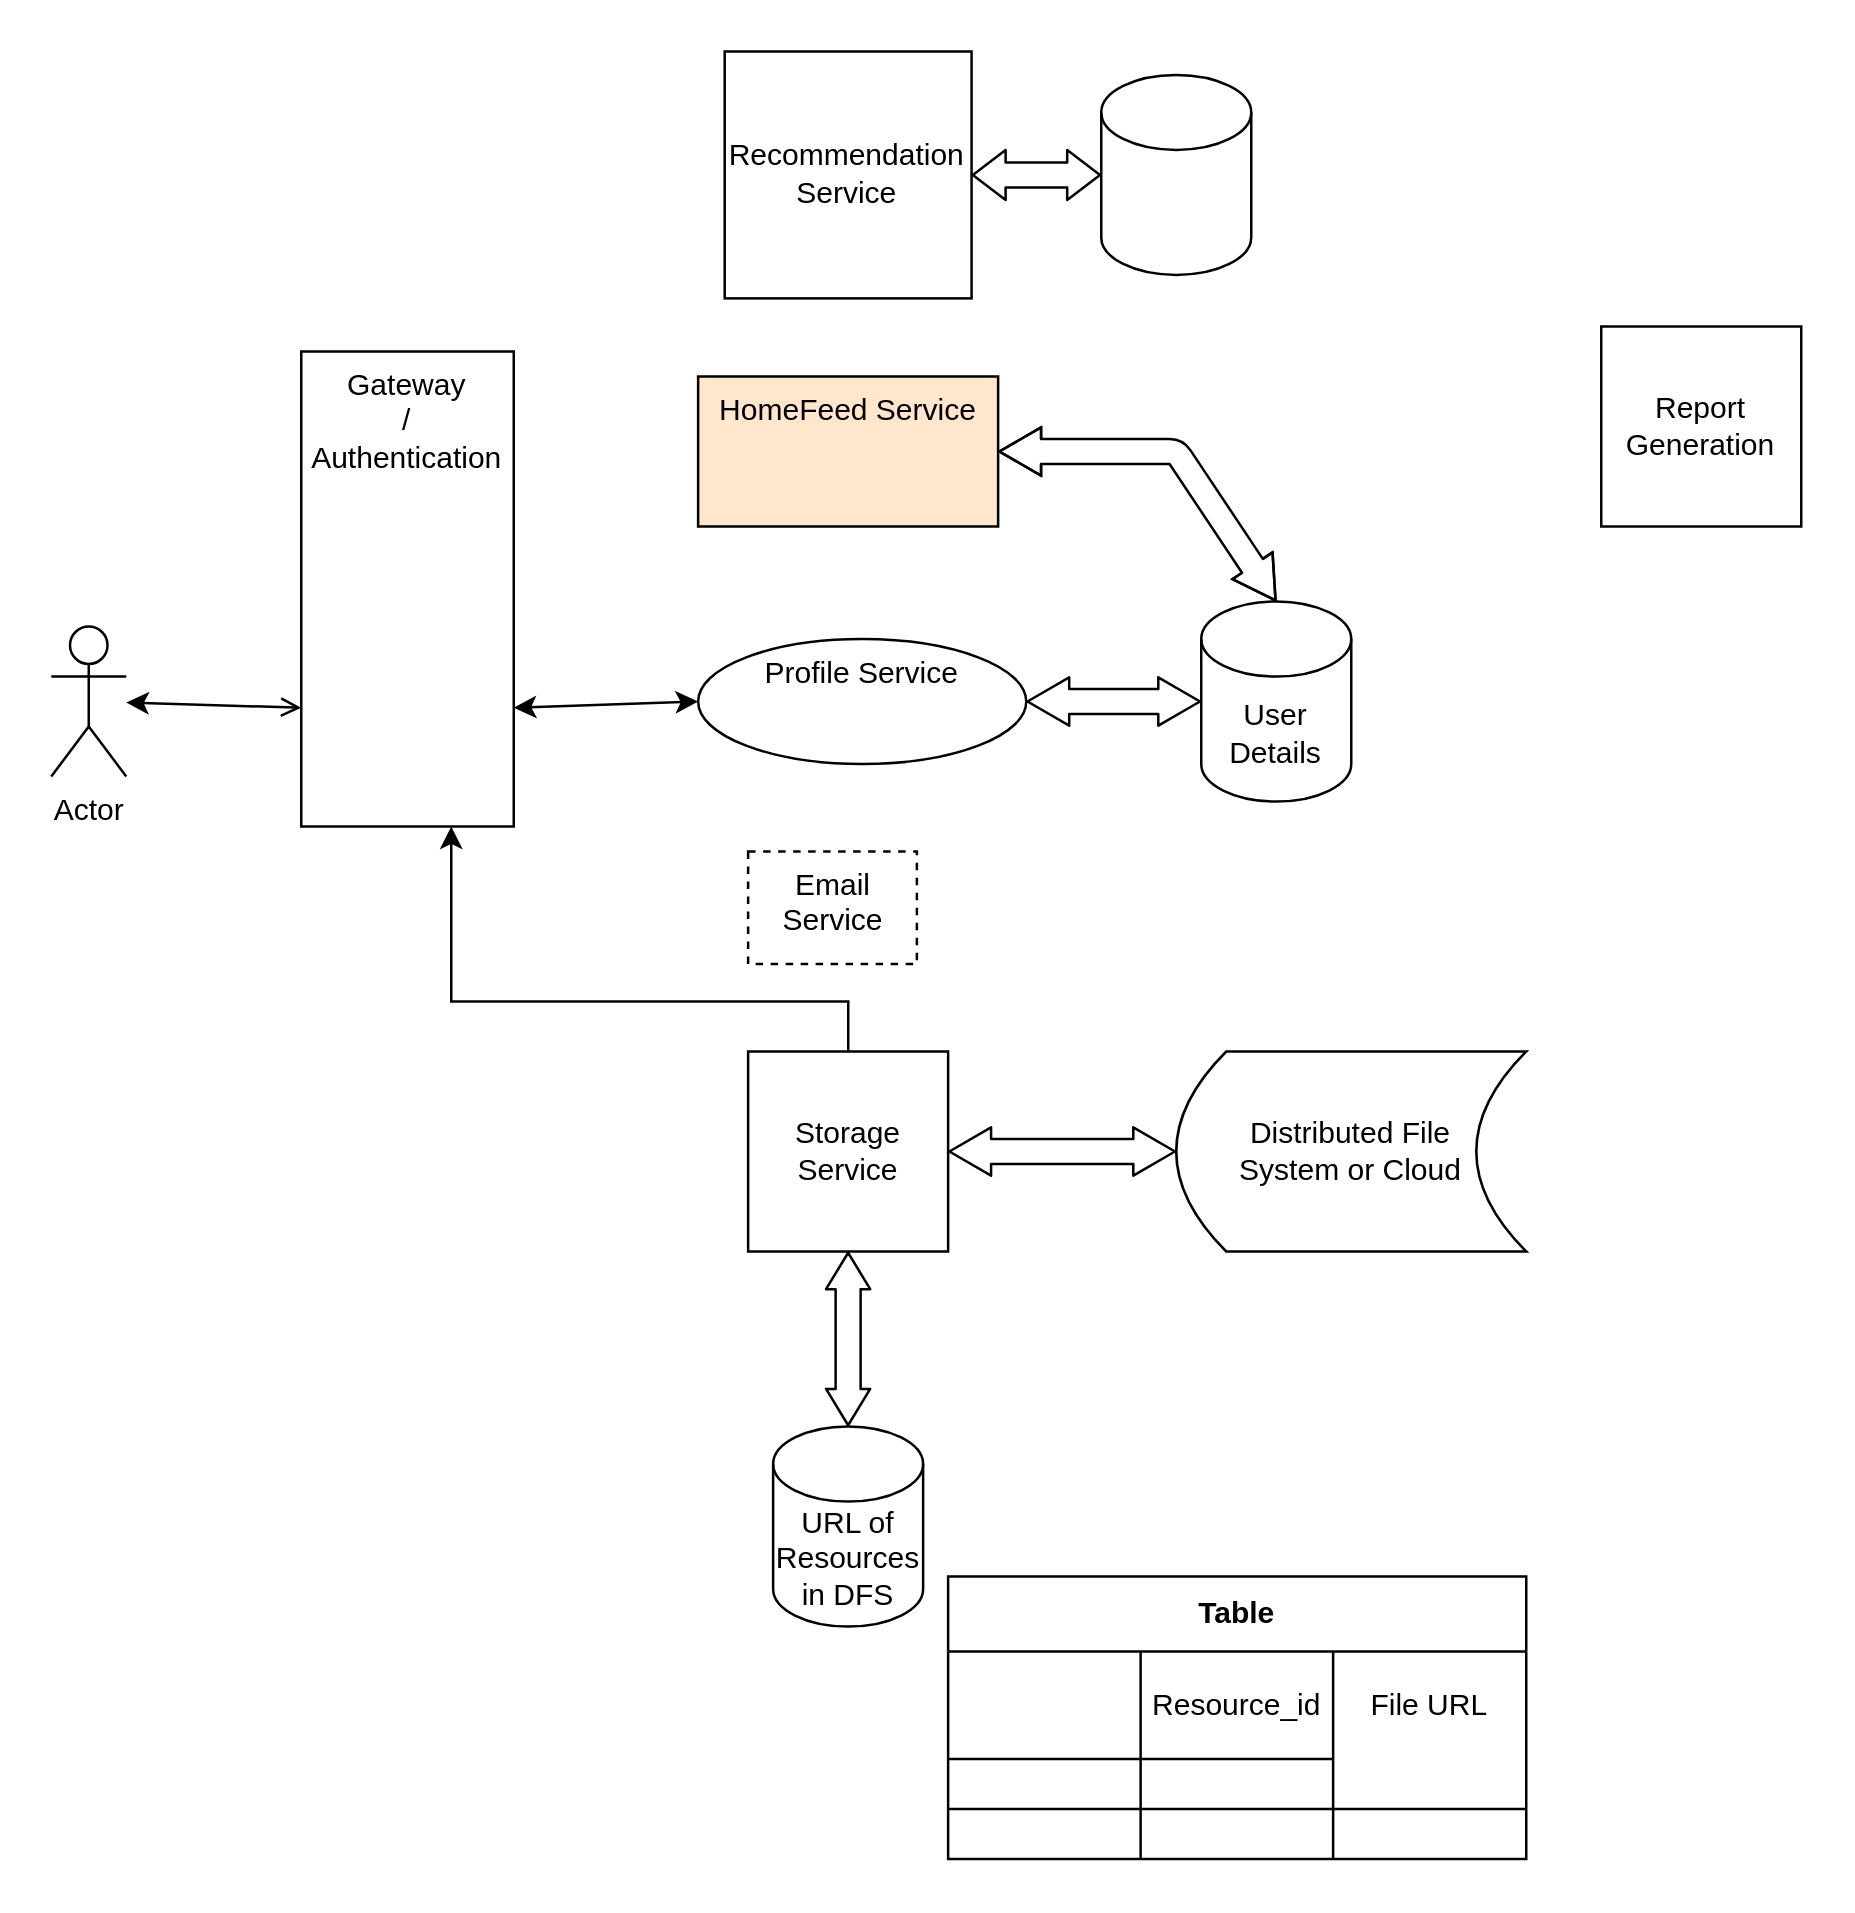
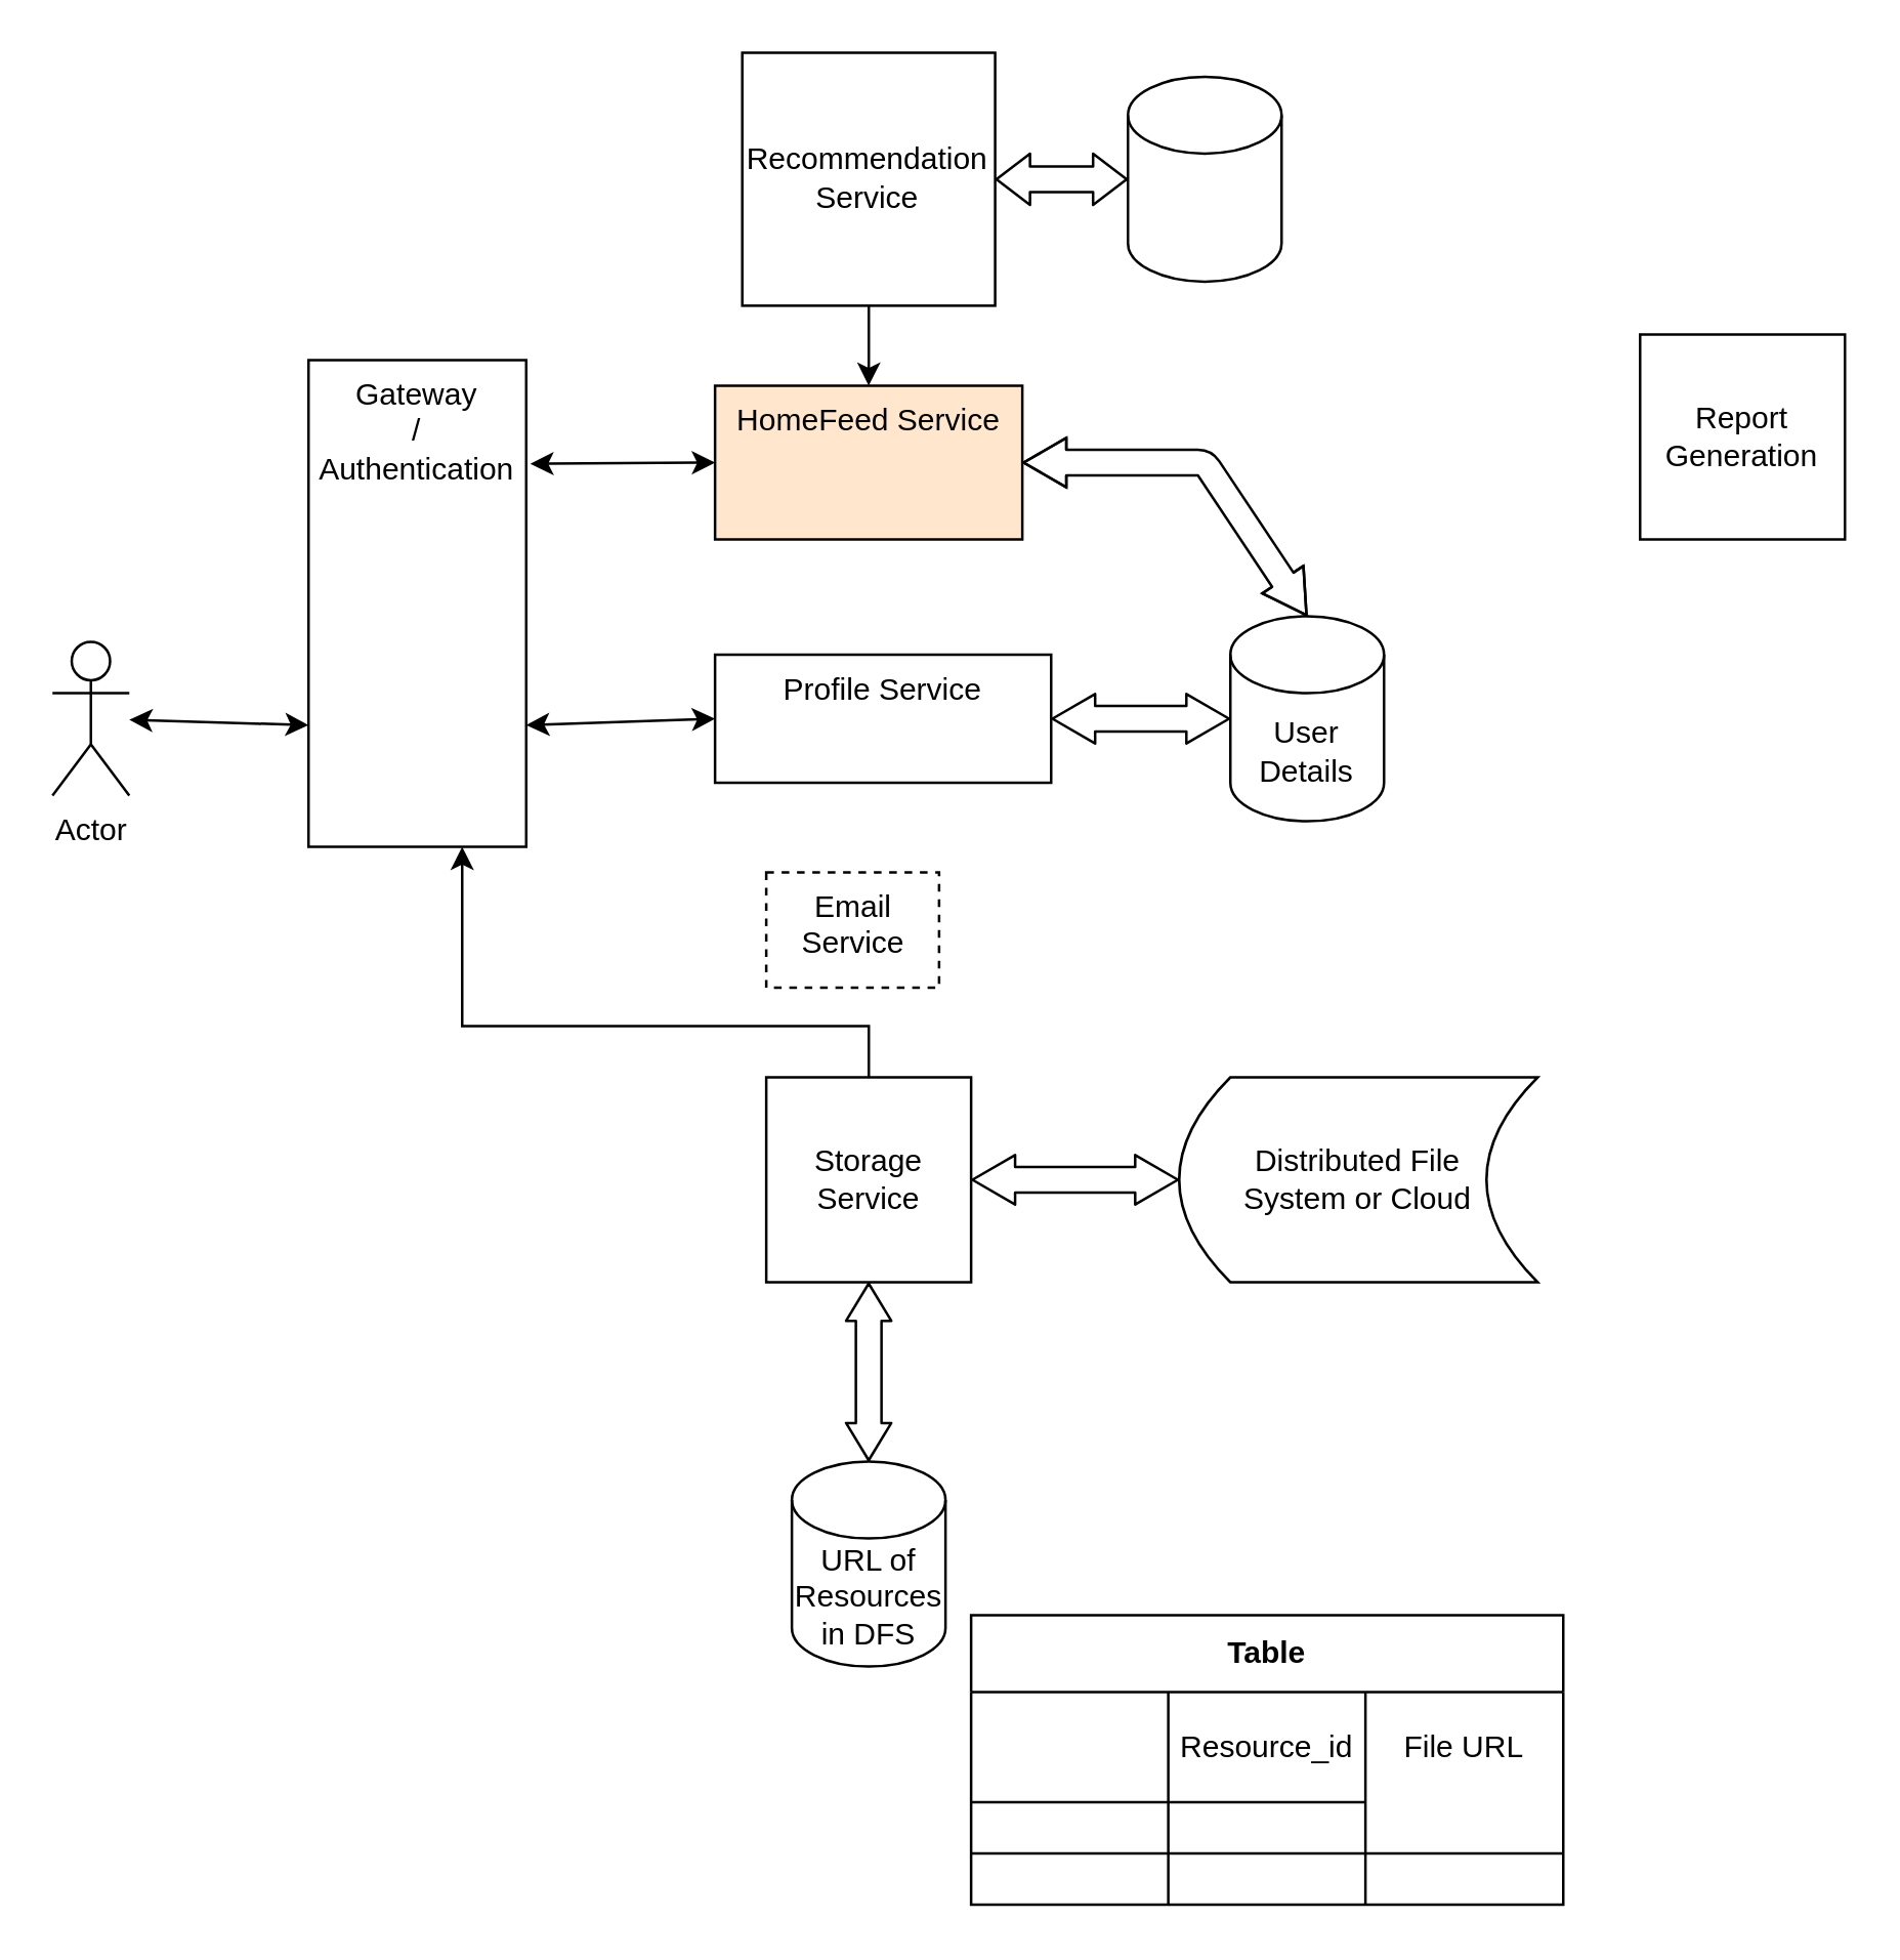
  <mxCell id="0" />
  <mxCell id="1" parent="0" />
  <mxCell id="2" value="Actor" style="shape=umlActor;verticalLabelPosition=bottom;verticalAlign=top;html=1;outlineConnect=0;" parent="1" vertex="1"><mxGeometry x="20" y="250" width="30" height="60" as="geometry" /></mxCell>
  <mxCell id="3" value="Gateway&lt;br&gt;/&lt;br&gt;Authentication" style="whiteSpace=wrap;html=1;verticalAlign=top;" parent="1" vertex="1"><mxGeometry x="120" y="140" width="85" height="190" as="geometry" /></mxCell>
- <mxCell id="4" value="Profile Service" style="ellipse;whiteSpace=wrap;html=1;verticalAlign=top;" parent="1" vertex="1"><mxGeometry x="278.75" y="255" width="131.25" height="50" as="geometry" /></mxCell>
+ <mxCell id="4" value="Profile Service" style="whiteSpace=wrap;html=1;verticalAlign=top;" parent="1" vertex="1"><mxGeometry x="278.75" y="255" width="131.25" height="50" as="geometry" /></mxCell>
  <mxCell id="5" value="HomeFeed Service" style="whiteSpace=wrap;html=1;verticalAlign=top;fillColor=#ffe6cc;" parent="1" vertex="1"><mxGeometry x="278.75" y="150" width="120" height="60" as="geometry" /></mxCell>
  <mxCell id="6" value="Email Service" style="whiteSpace=wrap;html=1;verticalAlign=top;dashed=1;" parent="1" vertex="1"><mxGeometry x="298.75" y="340" width="67.5" height="45" as="geometry" /></mxCell>
  <mxCell id="7" value="User Details" style="shape=cylinder3;whiteSpace=wrap;html=1;boundedLbl=1;backgroundOutline=1;size=15;" parent="1" vertex="1"><mxGeometry x="480" y="240" width="60" height="80" as="geometry" /></mxCell>
  <mxCell id="8" style="edgeStyle=orthogonalEdgeStyle;rounded=0;orthogonalLoop=1;jettySize=auto;html=1;" parent="1" source="9" edge="1"><mxGeometry relative="1" as="geometry"><mxPoint x="180" y="330" as="targetPoint" /><Array as="points"><mxPoint x="339" y="400" /><mxPoint x="180" y="400" /></Array></mxGeometry></mxCell>
  <mxCell id="9" value="Storage Service&lt;br&gt;" style="whiteSpace=wrap;html=1;aspect=fixed;" parent="1" vertex="1"><mxGeometry x="298.75" y="420" width="80" height="80" as="geometry" /></mxCell>
  <mxCell id="10" value="" style="shape=flexArrow;endArrow=classic;startArrow=classic;html=1;exitX=1;exitY=0.5;exitDx=0;exitDy=0;entryX=0;entryY=0.5;entryDx=0;entryDy=0;entryPerimeter=0;endWidth=8.333;endSize=5.225;startWidth=8.333;startSize=5.225;" parent="1" source="4" target="7" edge="1"><mxGeometry width="100" height="100" relative="1" as="geometry"><mxPoint x="380" y="370" as="sourcePoint" /><mxPoint x="480" y="270" as="targetPoint" /></mxGeometry></mxCell>
  <mxCell id="11" value="" style="shape=flexArrow;endArrow=classic;startArrow=classic;html=1;entryX=0.5;entryY=0;entryDx=0;entryDy=0;entryPerimeter=0;endWidth=8.333;endSize=5.225;startWidth=8.333;startSize=5.225;exitX=1;exitY=0.5;exitDx=0;exitDy=0;" parent="1" source="5" target="7" edge="1"><mxGeometry width="100" height="100" relative="1" as="geometry"><mxPoint x="393" y="180" as="sourcePoint" /><mxPoint x="480" y="179.58" as="targetPoint" /><Array as="points"><mxPoint x="470" y="180" /></Array></mxGeometry></mxCell>
  <mxCell id="12" value="" style="shape=flexArrow;endArrow=classic;startArrow=classic;html=1;entryX=0;entryY=0.5;entryDx=0;entryDy=0;entryPerimeter=0;endWidth=8.333;endSize=5.225;startWidth=8.333;startSize=5.225;" parent="1" source="9" target="13" edge="1"><mxGeometry width="100" height="100" relative="1" as="geometry"><mxPoint x="378.75" y="459.58" as="sourcePoint" /><mxPoint x="466.25" y="459.58" as="targetPoint" /></mxGeometry></mxCell>
- <mxCell id="13" value="Distributed File &lt;br&gt;System or Cloud" style="shape=dataStorage;whiteSpace=wrap;html=1;fixedSize=1;" parent="1" vertex="1"><mxGeometry x="470" y="420" width="140" height="80" as="geometry" /></mxCell>
+ <mxCell id="13" value="Distributed File &lt;br&gt;System or Cloud" style="shape=dataStorage;whiteSpace=wrap;html=1;fixedSize=1;" parent="1" vertex="1"><mxGeometry x="460" y="420" width="140" height="80" as="geometry" /></mxCell>
  <mxCell id="14" value="" style="shape=flexArrow;endArrow=classic;startArrow=classic;html=1;entryX=0.5;entryY=1;entryDx=0;entryDy=0;endWidth=6.667;endSize=4.517;startWidth=6.667;startSize=4.517;exitX=0.5;exitY=0;exitDx=0;exitDy=0;exitPerimeter=0;" parent="1" source="15" target="9" edge="1"><mxGeometry width="100" height="100" relative="1" as="geometry"><mxPoint x="340" y="570" as="sourcePoint" /><mxPoint x="400" y="510" as="targetPoint" /></mxGeometry></mxCell>
  <mxCell id="15" value="URL of Resources in DFS" style="shape=cylinder3;whiteSpace=wrap;html=1;boundedLbl=1;backgroundOutline=1;size=15;" parent="1" vertex="1"><mxGeometry x="308.75" y="570" width="60" height="80" as="geometry" /></mxCell>
+ <mxCell id="16" value="" style="endArrow=classic;startArrow=classic;html=1;exitX=1.019;exitY=0.213;exitDx=0;exitDy=0;exitPerimeter=0;entryX=0;entryY=0.5;entryDx=0;entryDy=0;" parent="1" source="3" target="5" edge="1"><mxGeometry width="50" height="50" relative="1" as="geometry"><mxPoint x="300" y="450" as="sourcePoint" /><mxPoint x="350" y="400" as="targetPoint" /></mxGeometry></mxCell>
  <mxCell id="17" value="" style="endArrow=classic;startArrow=classic;html=1;exitX=1;exitY=0.75;exitDx=0;exitDy=0;entryX=0;entryY=0.5;entryDx=0;entryDy=0;" parent="1" source="3" target="4" edge="1"><mxGeometry width="50" height="50" relative="1" as="geometry"><mxPoint x="300" y="450" as="sourcePoint" /><mxPoint x="350" y="400" as="targetPoint" /></mxGeometry></mxCell>
- <mxCell id="18" value="" style="endArrow=open;startArrow=classic;html=1;entryX=0;entryY=0.75;entryDx=0;entryDy=0;" parent="1" source="2" target="3" edge="1"><mxGeometry width="50" height="50" relative="1" as="geometry"><mxPoint x="300" y="450" as="sourcePoint" /><mxPoint x="350" y="400" as="targetPoint" /></mxGeometry></mxCell>
+ <mxCell id="18" value="" style="endArrow=classic;startArrow=classic;html=1;entryX=0;entryY=0.75;entryDx=0;entryDy=0;" parent="1" source="2" target="3" edge="1"><mxGeometry width="50" height="50" relative="1" as="geometry"><mxPoint x="300" y="450" as="sourcePoint" /><mxPoint x="350" y="400" as="targetPoint" /></mxGeometry></mxCell>
+ <mxCell id="19" style="edgeStyle=orthogonalEdgeStyle;rounded=0;orthogonalLoop=1;jettySize=auto;html=1;entryX=0.5;entryY=0;entryDx=0;entryDy=0;" edge="1" parent="1" source="20" target="5"><mxGeometry relative="1" as="geometry" /></mxCell>
  <mxCell id="20" value="Recommendation Service" style="whiteSpace=wrap;html=1;aspect=fixed;" vertex="1" parent="1"><mxGeometry x="289.38" y="20" width="98.75" height="98.75" as="geometry" /></mxCell>
  <mxCell id="21" value="" style="shape=flexArrow;endArrow=classic;startArrow=classic;html=1;exitX=1;exitY=0.5;exitDx=0;exitDy=0;startWidth=9;startSize=4.04;endWidth=9;endSize=4.04;" edge="1" parent="1" source="20" target="22"><mxGeometry width="100" height="100" relative="1" as="geometry"><mxPoint x="360" y="290" as="sourcePoint" /><mxPoint x="460" y="69" as="targetPoint" /></mxGeometry></mxCell>
  <mxCell id="22" value="" style="shape=cylinder3;whiteSpace=wrap;html=1;boundedLbl=1;backgroundOutline=1;size=15;" vertex="1" parent="1"><mxGeometry x="440" y="29.38" width="60" height="80" as="geometry" /></mxCell>
  <mxCell id="23" value="Table" style="shape=table;html=1;whiteSpace=wrap;startSize=30;container=1;collapsible=0;childLayout=tableLayout;fontStyle=1;align=center;" vertex="1" parent="1"><mxGeometry x="378.75" y="630" width="231.25" height="113" as="geometry" /></mxCell>
  <mxCell id="24" value="" style="shape=partialRectangle;html=1;whiteSpace=wrap;collapsible=0;dropTarget=0;pointerEvents=0;fillColor=none;top=0;left=0;bottom=0;right=0;points=[[0,0.5],[1,0.5]];portConstraint=eastwest;" vertex="1" parent="23"><mxGeometry y="30" width="231.25" height="43" as="geometry" /></mxCell>
  <mxCell id="25" value="Resource_id" style="shape=partialRectangle;html=1;whiteSpace=wrap;connectable=0;fillColor=none;top=0;left=0;bottom=0;right=0;overflow=hidden;" vertex="1" parent="24"><mxGeometry x="77" width="77" height="43" as="geometry" /></mxCell>
  <mxCell id="26" value="File URL" style="shape=partialRectangle;html=1;whiteSpace=wrap;connectable=0;fillColor=none;top=0;left=0;bottom=0;right=0;overflow=hidden;" vertex="1" parent="24"><mxGeometry x="154" width="77" height="43" as="geometry" /></mxCell>
  <mxCell id="27" value="" style="shape=partialRectangle;html=1;whiteSpace=wrap;collapsible=0;dropTarget=0;pointerEvents=0;fillColor=none;top=0;left=0;bottom=0;right=0;points=[[0,0.5],[1,0.5]];portConstraint=eastwest;" vertex="1" parent="23"><mxGeometry y="73" width="231.25" height="20" as="geometry" /></mxCell>
  <mxCell id="28" value="" style="shape=partialRectangle;html=1;whiteSpace=wrap;connectable=0;fillColor=none;top=0;left=0;bottom=0;right=0;overflow=hidden;" vertex="1" parent="27"><mxGeometry width="77" height="20" as="geometry" /></mxCell>
  <mxCell id="29" value="" style="shape=partialRectangle;html=1;whiteSpace=wrap;connectable=0;fillColor=none;top=0;left=0;bottom=0;right=0;overflow=hidden;" vertex="1" parent="27"><mxGeometry x="77" width="77" height="20" as="geometry" /></mxCell>
  <mxCell id="30" value="" style="shape=partialRectangle;html=1;whiteSpace=wrap;connectable=0;fillColor=none;top=0;left=0;bottom=0;right=0;overflow=hidden;" vertex="1" parent="27"><mxGeometry x="154" width="77" height="20" as="geometry" /></mxCell>
  <mxCell id="31" value="" style="shape=partialRectangle;html=1;whiteSpace=wrap;collapsible=0;dropTarget=0;pointerEvents=0;fillColor=none;top=0;left=0;bottom=0;right=0;points=[[0,0.5],[1,0.5]];portConstraint=eastwest;" vertex="1" parent="23"><mxGeometry y="93" width="231.25" height="20" as="geometry" /></mxCell>
  <mxCell id="32" value="" style="shape=partialRectangle;html=1;whiteSpace=wrap;connectable=0;fillColor=none;top=0;left=0;bottom=0;right=0;overflow=hidden;" vertex="1" parent="31"><mxGeometry width="77" height="20" as="geometry" /></mxCell>
  <mxCell id="33" value="" style="shape=partialRectangle;html=1;whiteSpace=wrap;connectable=0;fillColor=none;top=0;left=0;bottom=0;right=0;overflow=hidden;" vertex="1" parent="31"><mxGeometry x="77" width="77" height="20" as="geometry" /></mxCell>
  <mxCell id="34" value="" style="shape=partialRectangle;html=1;whiteSpace=wrap;connectable=0;fillColor=none;top=0;left=0;bottom=0;right=0;overflow=hidden;" vertex="1" parent="31"><mxGeometry x="154" width="77" height="20" as="geometry" /></mxCell>
  <mxCell id="35" value="Report Generation" style="whiteSpace=wrap;html=1;aspect=fixed;" vertex="1" parent="1"><mxGeometry x="640" y="130" width="80" height="80" as="geometry" /></mxCell>
